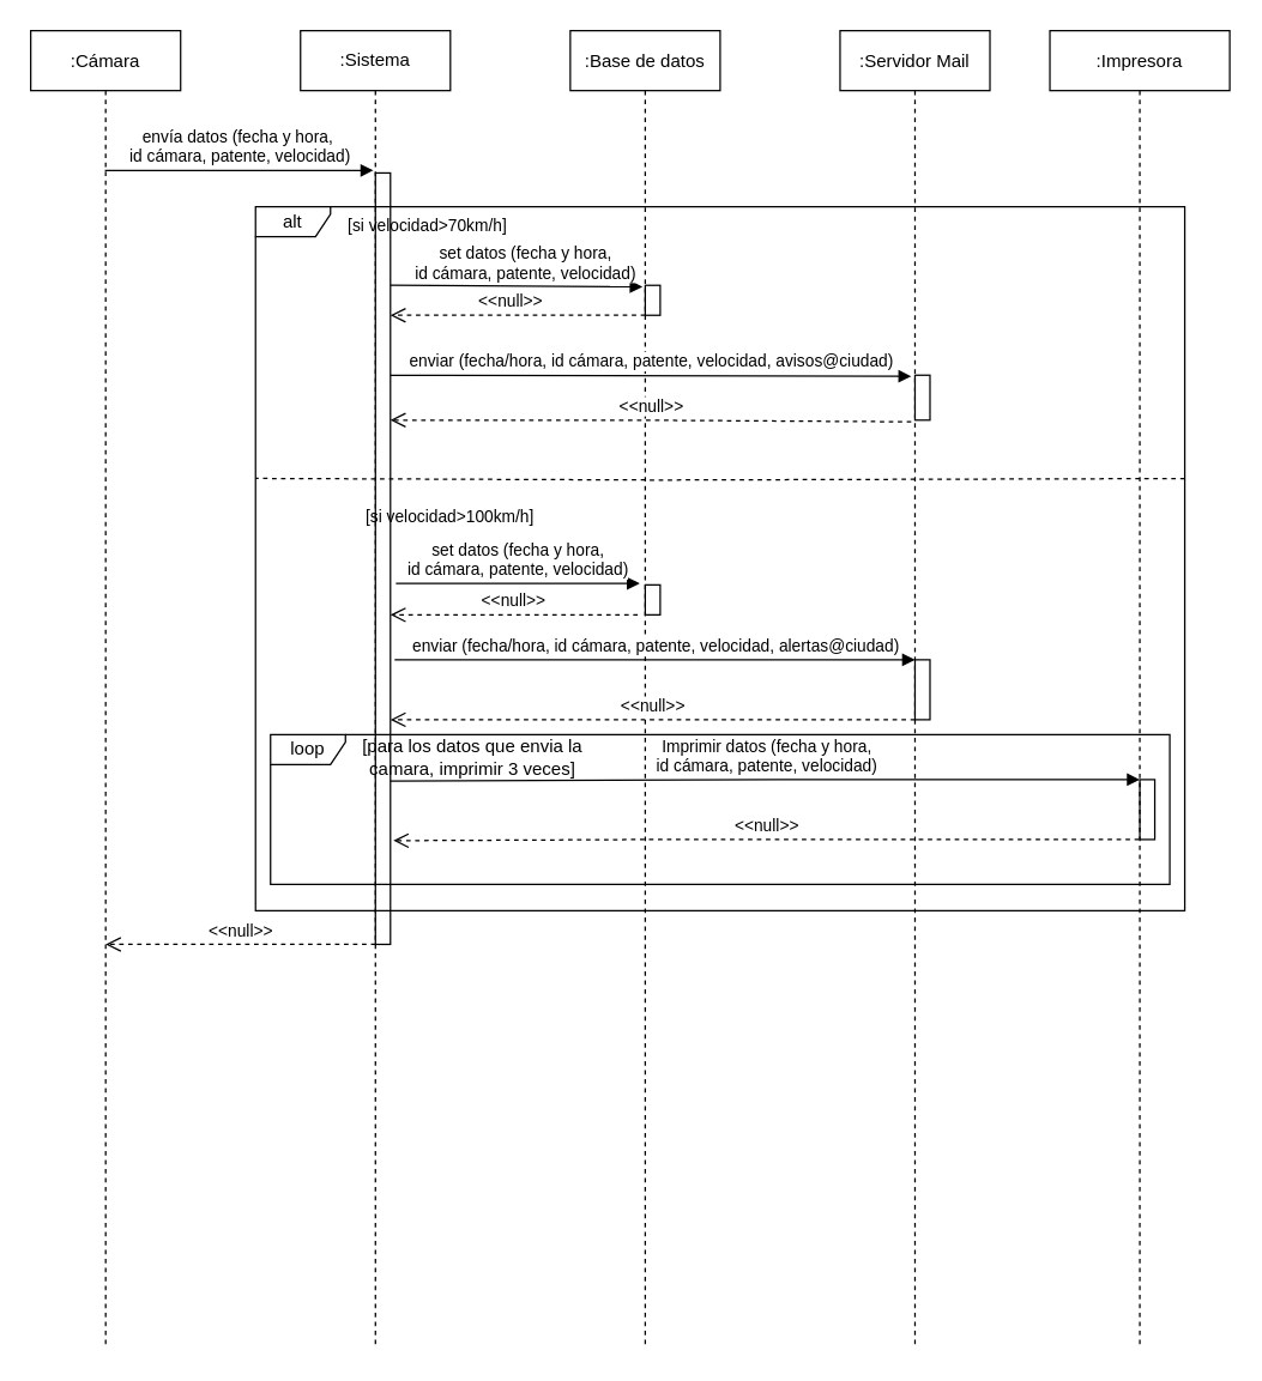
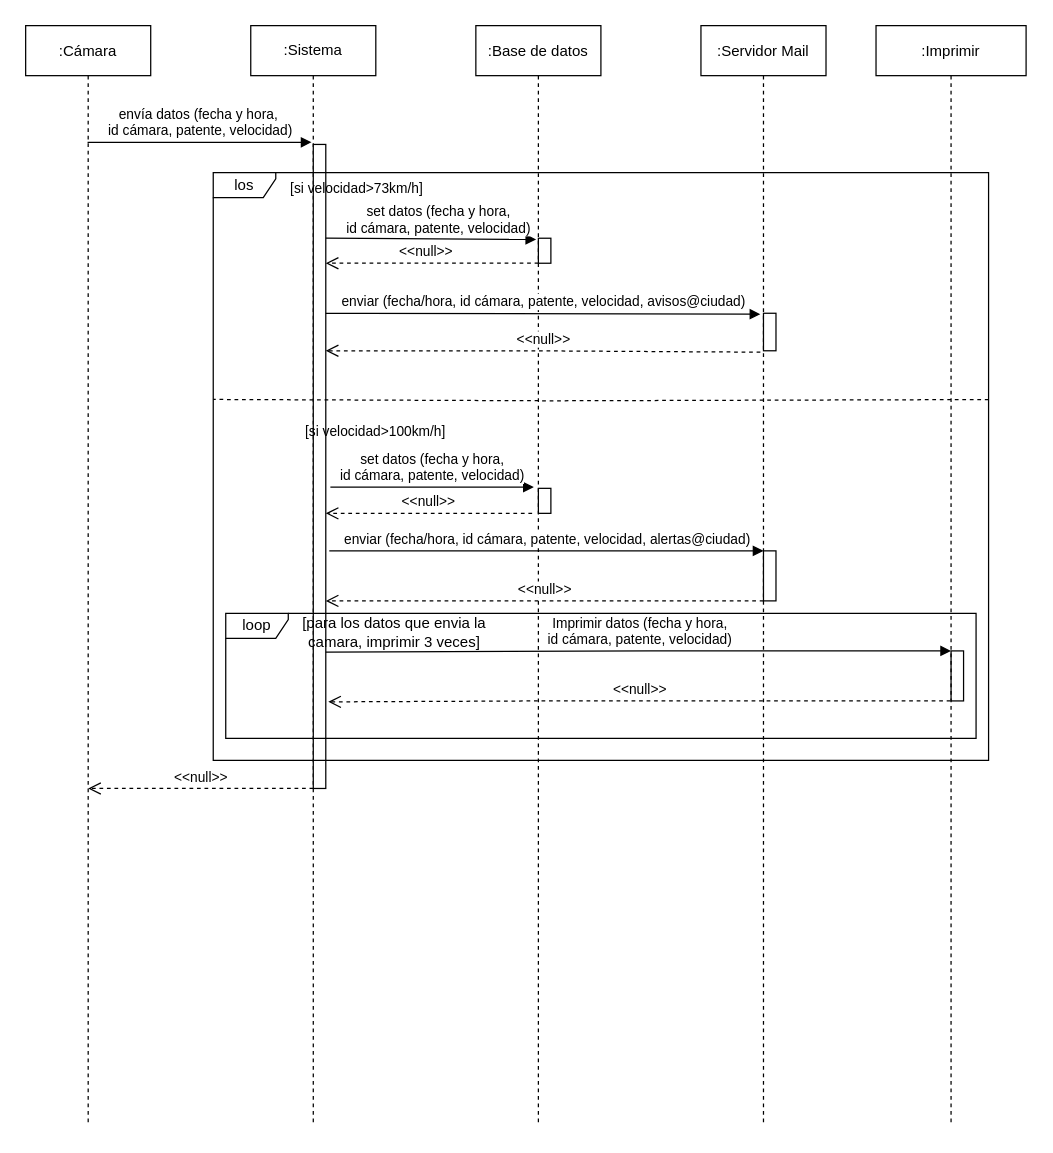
  <mxCell id="0" />
  <mxCell id="1" parent="0" />
  <mxCell id="2" value=":Cámara" style="shape=umlLifeline;perimeter=lifelinePerimeter;container=1;collapsible=0;recursiveResize=0;rounded=0;shadow=0;strokeWidth=1;" parent="1" vertex="1"><mxGeometry x="20" y="20" width="100" height="880" as="geometry" /></mxCell>
  <mxCell id="3" value="&#10;:Sistema&#10;" style="shape=umlLifeline;perimeter=lifelinePerimeter;container=1;collapsible=0;recursiveResize=0;rounded=0;shadow=0;strokeWidth=1;verticalAlign=middle;align=center;whiteSpace=wrap;" parent="1" vertex="1"><mxGeometry x="200" y="20" width="100" height="880" as="geometry" /></mxCell>
  <mxCell id="4" value="" style="points=[];perimeter=orthogonalPerimeter;rounded=0;shadow=0;strokeWidth=1;" parent="3" vertex="1"><mxGeometry x="50" y="95" width="10" height="515" as="geometry" /></mxCell>
  <mxCell id="5" value="envía datos (fecha y hora,&#10; id cámara, patente, velocidad)" style="verticalAlign=bottom;endArrow=block;shadow=0;strokeWidth=1;fontSize=11;entryX=0.486;entryY=0.106;entryDx=0;entryDy=0;entryPerimeter=0;" parent="1" source="2" edge="1" target="3"><mxGeometry x="0.004" relative="1" as="geometry"><mxPoint x="80" y="100" as="sourcePoint" /><mxPoint x="250" y="110" as="targetPoint" /><mxPoint x="-1" as="offset" /></mxGeometry></mxCell>
  <mxCell id="6" value=":Base de datos" style="shape=umlLifeline;perimeter=lifelinePerimeter;container=1;collapsible=0;recursiveResize=0;rounded=0;shadow=0;strokeWidth=1;" parent="1" vertex="1"><mxGeometry x="380" y="20" width="100" height="880" as="geometry" /></mxCell>
- <mxCell id="7" value="alt" style="shape=umlFrame;whiteSpace=wrap;html=1;width=50;height=20;fontSize=12;" parent="6" vertex="1"><mxGeometry x="-210" y="117.5" width="620" height="470" as="geometry" /></mxCell>
+ <mxCell id="7" value="los" style="shape=umlFrame;whiteSpace=wrap;html=1;width=50;height=20;fontSize=12;" parent="6" vertex="1"><mxGeometry x="-210" y="117.5" width="620" height="470" as="geometry" /></mxCell>
  <mxCell id="8" value="[si velocidad&amp;gt;100km/h]" style="text;html=1;strokeColor=none;fillColor=none;align=center;verticalAlign=middle;whiteSpace=wrap;rounded=0;fontSize=11;" parent="6" vertex="1"><mxGeometry x="-140" y="310" width="120" height="30" as="geometry" /></mxCell>
  <mxCell id="9" value=":Servidor Mail" style="shape=umlLifeline;perimeter=lifelinePerimeter;container=1;collapsible=0;recursiveResize=0;rounded=0;shadow=0;strokeWidth=1;" parent="1" vertex="1"><mxGeometry x="560" y="20" width="100" height="880" as="geometry" /></mxCell>
  <mxCell id="10" value="" style="points=[];perimeter=orthogonalPerimeter;rounded=0;shadow=0;strokeWidth=1;" vertex="1" parent="9"><mxGeometry x="50" y="230" width="10" height="30" as="geometry" /></mxCell>
  <mxCell id="11" value="" style="points=[];perimeter=orthogonalPerimeter;rounded=0;shadow=0;strokeWidth=1;" vertex="1" parent="9"><mxGeometry x="50" y="420" width="10" height="40" as="geometry" /></mxCell>
  <mxCell id="12" value="enviar (fecha/hora, id cámara, patente, velocidad, alertas@ciudad)" style="html=1;verticalAlign=bottom;endArrow=block;rounded=0;fontSize=11;entryX=0;entryY=0;entryDx=0;entryDy=0;entryPerimeter=0;exitX=0.138;exitY=0.688;exitDx=0;exitDy=0;exitPerimeter=0;" parent="9" edge="1" target="11"><mxGeometry width="80" relative="1" as="geometry"><mxPoint x="-297.2" y="420.08" as="sourcePoint" /><mxPoint x="40" y="422" as="targetPoint" /><Array as="points" /></mxGeometry></mxCell>
  <mxCell id="13" value="" style="points=[];perimeter=orthogonalPerimeter;rounded=0;shadow=0;strokeWidth=1;" vertex="1" parent="9"><mxGeometry x="200" y="500" width="10" height="40" as="geometry" /></mxCell>
  <mxCell id="14" value="" style="points=[];perimeter=orthogonalPerimeter;rounded=0;shadow=0;strokeWidth=1;" parent="9" vertex="1"><mxGeometry x="-130" y="370" width="10" height="20" as="geometry" /></mxCell>
  <mxCell id="15" value="Imprimir datos (fecha y hora, &lt;br&gt;id cámara, patente, velocidad)" style="html=1;verticalAlign=bottom;endArrow=block;rounded=0;fontSize=11;" parent="9" edge="1"><mxGeometry x="0.001" width="80" relative="1" as="geometry"><mxPoint x="-300" y="501" as="sourcePoint" /><mxPoint x="200" y="500" as="targetPoint" /><Array as="points"><mxPoint x="-40" y="500" /></Array><mxPoint x="1" as="offset" /></mxGeometry></mxCell>
  <mxCell id="16" value="&amp;lt;&amp;lt;null&amp;gt;&amp;gt;" style="html=1;verticalAlign=bottom;endArrow=open;dashed=1;endSize=8;rounded=0;entryX=1.2;entryY=0.622;entryDx=0;entryDy=0;entryPerimeter=0;" edge="1" parent="9"><mxGeometry relative="1" as="geometry"><mxPoint x="199.5" y="540" as="sourcePoint" /><mxPoint x="-298" y="540.76" as="targetPoint" /><Array as="points"><mxPoint x="-130" y="540" /></Array></mxGeometry></mxCell>
  <mxCell id="17" value="&amp;lt;&amp;lt;null&amp;gt;&amp;gt;" style="html=1;verticalAlign=bottom;endArrow=open;dashed=1;endSize=8;rounded=0;exitX=0.475;exitY=0.274;exitDx=0;exitDy=0;exitPerimeter=0;" edge="1" parent="9"><mxGeometry relative="1" as="geometry"><mxPoint x="47.5" y="261.12" as="sourcePoint" /><mxPoint x="-300" y="260" as="targetPoint" /><Array as="points"><mxPoint x="-140" y="260" /></Array></mxGeometry></mxCell>
  <mxCell id="18" value="&amp;lt;&amp;lt;null&amp;gt;&amp;gt;" style="html=1;verticalAlign=bottom;endArrow=open;dashed=1;endSize=8;rounded=0;exitX=0;exitY=1;exitDx=0;exitDy=0;exitPerimeter=0;" edge="1" parent="9" source="11"><mxGeometry relative="1" as="geometry"><mxPoint x="40" y="460" as="sourcePoint" /><mxPoint x="-300" y="460" as="targetPoint" /><Array as="points"><mxPoint x="-150" y="460" /></Array></mxGeometry></mxCell>
  <mxCell id="19" value="&amp;lt;&amp;lt;null&amp;gt;&amp;gt;" style="html=1;verticalAlign=bottom;endArrow=open;dashed=1;endSize=8;rounded=0;" edge="1" parent="9"><mxGeometry relative="1" as="geometry"><mxPoint x="-135" y="390" as="sourcePoint" /><mxPoint x="-300" y="390" as="targetPoint" /><Array as="points" /></mxGeometry></mxCell>
  <mxCell id="20" value="set datos (fecha y hora,&lt;br&gt;id cámara, patente, velocidad)" style="html=1;verticalAlign=bottom;endArrow=block;rounded=0;fontSize=11;exitX=1.367;exitY=0.326;exitDx=0;exitDy=0;exitPerimeter=0;entryX=-0.367;entryY=-0.05;entryDx=0;entryDy=0;entryPerimeter=0;" parent="9" edge="1" target="14"><mxGeometry width="80" relative="1" as="geometry"><mxPoint x="-296.33" y="369.08" as="sourcePoint" /><mxPoint x="-130" y="359.64" as="targetPoint" /></mxGeometry></mxCell>
  <mxCell id="21" value="enviar (fecha/hora, id cámara, patente, velocidad, avisos@ciudad)" style="html=1;verticalAlign=bottom;endArrow=block;rounded=0;fontSize=11;entryX=-0.25;entryY=0.025;entryDx=0;entryDy=0;entryPerimeter=0;startArrow=none;" parent="9" edge="1" target="10"><mxGeometry x="0.002" width="80" relative="1" as="geometry"><mxPoint x="-300" y="230" as="sourcePoint" /><mxPoint x="39.5" y="230" as="targetPoint" /><Array as="points"><mxPoint x="-270" y="230" /></Array><mxPoint as="offset" /></mxGeometry></mxCell>
- <mxCell id="22" value=":Impresora" style="shape=umlLifeline;perimeter=lifelinePerimeter;container=1;collapsible=0;recursiveResize=0;rounded=0;shadow=0;strokeWidth=1;" vertex="1" parent="1"><mxGeometry x="700" y="20" width="120" height="880" as="geometry" /></mxCell>
+ <mxCell id="22" value=":Imprimir" style="shape=umlLifeline;perimeter=lifelinePerimeter;container=1;collapsible=0;recursiveResize=0;rounded=0;shadow=0;strokeWidth=1;" vertex="1" parent="1"><mxGeometry x="700" y="20" width="120" height="880" as="geometry" /></mxCell>
  <mxCell id="23" value="loop" style="shape=umlFrame;whiteSpace=wrap;html=1;width=50;height=20;" vertex="1" parent="22"><mxGeometry x="-520" y="470" width="600" height="100" as="geometry" /></mxCell>
- <mxCell id="24" value="[si velocidad&amp;gt;70km/h]" style="text;html=1;strokeColor=none;fillColor=none;align=center;verticalAlign=middle;whiteSpace=wrap;rounded=0;fontSize=11;" parent="1" vertex="1"><mxGeometry x="230" y="130" width="110" height="40" as="geometry" /></mxCell>
+ <mxCell id="24" value="[si velocidad&amp;gt;73km/h]" style="text;html=1;strokeColor=none;fillColor=none;align=center;verticalAlign=middle;whiteSpace=wrap;rounded=0;fontSize=11;" parent="1" vertex="1"><mxGeometry x="230" y="130" width="110" height="40" as="geometry" /></mxCell>
  <mxCell id="25" value="set datos (fecha y hora,&lt;br&gt;id cámara, patente, velocidad)" style="html=1;verticalAlign=bottom;endArrow=block;rounded=0;fontSize=11;entryX=-0.176;entryY=0.048;entryDx=0;entryDy=0;entryPerimeter=0;" parent="1" target="26" edge="1"><mxGeometry x="0.067" width="80" relative="1" as="geometry"><mxPoint x="260" y="190" as="sourcePoint" /><mxPoint x="410" y="190" as="targetPoint" /><mxPoint as="offset" /></mxGeometry></mxCell>
  <mxCell id="26" value="" style="points=[];perimeter=orthogonalPerimeter;rounded=0;shadow=0;strokeWidth=1;" parent="1" vertex="1"><mxGeometry x="430" y="190" width="10" height="20" as="geometry" /></mxCell>
  <mxCell id="27" value="&amp;lt;&amp;lt;null&amp;gt;&amp;gt;" style="html=1;verticalAlign=bottom;endArrow=open;dashed=1;endSize=8;rounded=0;" edge="1" parent="1"><mxGeometry x="0.059" relative="1" as="geometry"><mxPoint x="430" y="210" as="sourcePoint" /><mxPoint x="260" y="210" as="targetPoint" /><Array as="points"><mxPoint x="350" y="210" /></Array><mxPoint as="offset" /></mxGeometry></mxCell>
  <mxCell id="28" value="&amp;lt;&amp;lt;null&amp;gt;&amp;gt;" style="html=1;verticalAlign=bottom;endArrow=open;dashed=1;endSize=8;rounded=0;" edge="1" parent="1"><mxGeometry relative="1" as="geometry"><mxPoint x="250" y="630" as="sourcePoint" /><mxPoint x="70" y="630" as="targetPoint" /><Array as="points" /></mxGeometry></mxCell>
  <mxCell id="29" value="" style="endArrow=none;dashed=1;html=1;rounded=0;entryX=0;entryY=0.386;entryDx=0;entryDy=0;entryPerimeter=0;" edge="1" parent="1" target="7"><mxGeometry width="50" height="50" relative="1" as="geometry"><mxPoint x="790" y="319" as="sourcePoint" /><mxPoint x="190" y="320" as="targetPoint" /><Array as="points"><mxPoint x="440" y="320" /></Array></mxGeometry></mxCell>
  <mxCell id="30" value="[para los datos que envia la camara, imprimir 3 veces]" style="text;html=1;strokeColor=none;fillColor=none;align=center;verticalAlign=middle;whiteSpace=wrap;rounded=0;" vertex="1" parent="1"><mxGeometry x="240" y="490" width="150" height="30" as="geometry" /></mxCell>
